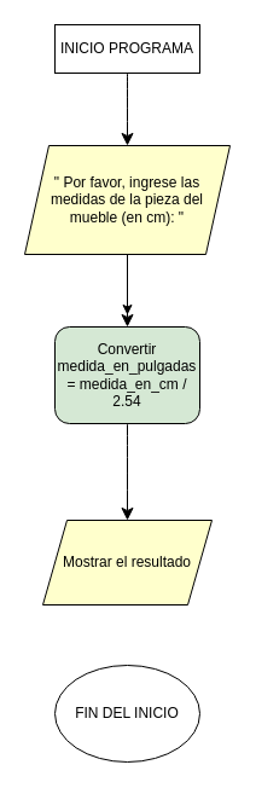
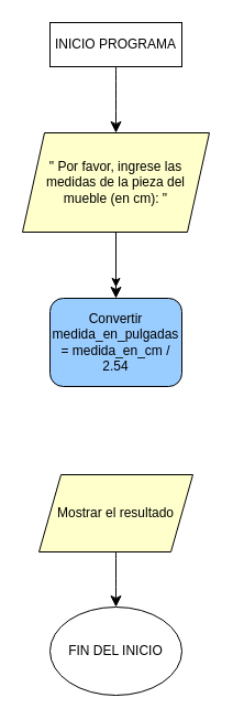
  <mxCell id="0" />
  <mxCell id="1" parent="0" />
  <mxCell id="2" style="edgeStyle=none;curved=1;rounded=0;orthogonalLoop=1;jettySize=auto;html=1;entryX=0.5;entryY=0;entryDx=0;entryDy=0;fontSize=12;startSize=8;endSize=8;" edge="1" parent="1" source="3" target="8"><mxGeometry relative="1" as="geometry" /></mxCell>
  <mxCell id="3" value="INICIO PROGRAMA" style="whiteSpace=wrap;html=1;fontSize=12;glass=0;strokeWidth=1;shadow=0;rounded=0;" vertex="1" parent="1"><mxGeometry x="45" y="20" width="120" height="40" as="geometry" /></mxCell>
- <mxCell id="4" style="edgeStyle=none;curved=1;rounded=0;orthogonalLoop=1;jettySize=auto;html=1;entryX=0.5;entryY=0;entryDx=0;entryDy=0;fontSize=12;startSize=8;endSize=8;" edge="1" parent="1" source="5" target="11"><mxGeometry relative="1" as="geometry" /></mxCell>
- <mxCell id="5" value="Convertir medida_en_pulgadas = medida_en_cm / 2.54" style="rounded=1;whiteSpace=wrap;html=1;fontSize=12;glass=0;strokeWidth=1;shadow=0;fillColor=#d5e8d4;" vertex="1" parent="1"><mxGeometry x="45" y="270" width="120" height="80" as="geometry" /></mxCell>
+ <mxCell id="5" value="Convertir medida_en_pulgadas = medida_en_cm / 2.54" style="rounded=1;whiteSpace=wrap;html=1;fontSize=12;glass=0;strokeWidth=1;shadow=0;fillColor=#99CCFF;" vertex="1" parent="1"><mxGeometry x="45" y="270" width="120" height="80" as="geometry" /></mxCell>
  <mxCell id="6" style="edgeStyle=orthogonalEdgeStyle;rounded=0;orthogonalLoop=1;jettySize=auto;html=1;" edge="1" parent="1" source="8"><mxGeometry relative="1" as="geometry"><mxPoint x="105" y="260" as="targetPoint" /></mxGeometry></mxCell>
  <mxCell id="7" style="edgeStyle=none;curved=1;rounded=0;orthogonalLoop=1;jettySize=auto;html=1;entryX=0.5;entryY=0;entryDx=0;entryDy=0;fontSize=12;startSize=8;endSize=8;" edge="1" parent="1" source="8" target="5"><mxGeometry relative="1" as="geometry" /></mxCell>
  <mxCell id="8" value="&quot; Por favor, ingrese las medidas de la pieza del mueble (en cm): &quot;" style="shape=parallelogram;perimeter=parallelogramPerimeter;whiteSpace=wrap;html=1;fixedSize=1;fillColor=#FFFFCC;" vertex="1" parent="1"><mxGeometry x="20" y="120" width="170" height="90" as="geometry" /></mxCell>
  <mxCell id="9" value="FIN DEL INICIO" style="ellipse;whiteSpace=wrap;html=1;" vertex="1" parent="1"><mxGeometry x="45" y="550" width="120" height="80" as="geometry" /></mxCell>
+ <mxCell id="10" style="edgeStyle=none;curved=1;rounded=0;orthogonalLoop=1;jettySize=auto;html=1;entryX=0.5;entryY=0;entryDx=0;entryDy=0;fontSize=12;startSize=8;endSize=8;" edge="1" parent="1" source="11" target="9"><mxGeometry relative="1" as="geometry" /></mxCell>
  <mxCell id="11" value="Mostrar el resultado" style="shape=parallelogram;perimeter=parallelogramPerimeter;whiteSpace=wrap;html=1;fixedSize=1;fillColor=#FFFFCC;" vertex="1" parent="1"><mxGeometry x="35" y="430" width="140" height="70" as="geometry" /></mxCell>
